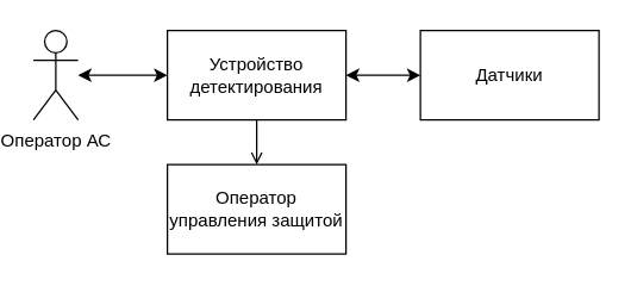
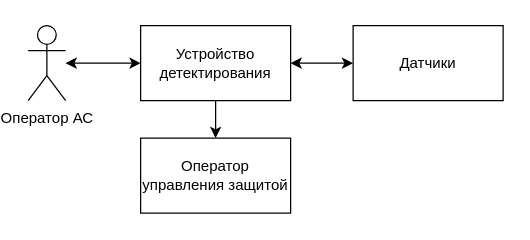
  <mxCell id="0" />
  <mxCell id="1" parent="0" />
  <mxCell id="2" value="&lt;div&gt;Оператор АС&lt;/div&gt;" style="shape=umlActor;verticalLabelPosition=bottom;verticalAlign=top;html=1;outlineConnect=0;" vertex="1" parent="1"><mxGeometry x="20" y="20" width="30" height="60" as="geometry" /></mxCell>
  <mxCell id="3" value="Устройство детектирования" style="rounded=0;whiteSpace=wrap;html=1;" vertex="1" parent="1"><mxGeometry x="110" y="20" width="120" height="60" as="geometry" /></mxCell>
  <mxCell id="4" value="" style="endArrow=classic;startArrow=classic;html=1;rounded=0;entryX=0;entryY=0.5;entryDx=0;entryDy=0;" edge="1" parent="1" source="2" target="3"><mxGeometry width="50" height="50" relative="1" as="geometry"><mxPoint x="50" y="90" as="sourcePoint" /><mxPoint x="100" y="40" as="targetPoint" /></mxGeometry></mxCell>
  <mxCell id="5" value="" style="endArrow=classic;startArrow=classic;html=1;rounded=0;exitX=1;exitY=0.5;exitDx=0;exitDy=0;" edge="1" parent="1" source="3" target="6"><mxGeometry width="50" height="50" relative="1" as="geometry"><mxPoint x="170" y="240" as="sourcePoint" /><mxPoint x="290" y="50" as="targetPoint" /><Array as="points"><mxPoint x="260" y="50" /></Array></mxGeometry></mxCell>
  <mxCell id="6" value="Датчики" style="rounded=0;whiteSpace=wrap;html=1;" vertex="1" parent="1"><mxGeometry x="280" y="20" width="120" height="60" as="geometry" /></mxCell>
- <mxCell id="7" value="" style="endArrow=open;html=1;rounded=0;exitX=0.5;exitY=1;exitDx=0;exitDy=0;" edge="1" parent="1" source="3" target="8"><mxGeometry width="50" height="50" relative="1" as="geometry"><mxPoint x="170" y="240" as="sourcePoint" /><mxPoint x="170" y="130" as="targetPoint" /></mxGeometry></mxCell>
+ <mxCell id="7" value="" style="endArrow=classic;html=1;rounded=0;exitX=0.5;exitY=1;exitDx=0;exitDy=0;" edge="1" parent="1" source="3" target="8"><mxGeometry width="50" height="50" relative="1" as="geometry"><mxPoint x="170" y="240" as="sourcePoint" /><mxPoint x="170" y="130" as="targetPoint" /></mxGeometry></mxCell>
  <mxCell id="8" value="Оператор управления защитой" style="rounded=0;whiteSpace=wrap;html=1;" vertex="1" parent="1"><mxGeometry x="110" y="110" width="120" height="60" as="geometry" /></mxCell>
